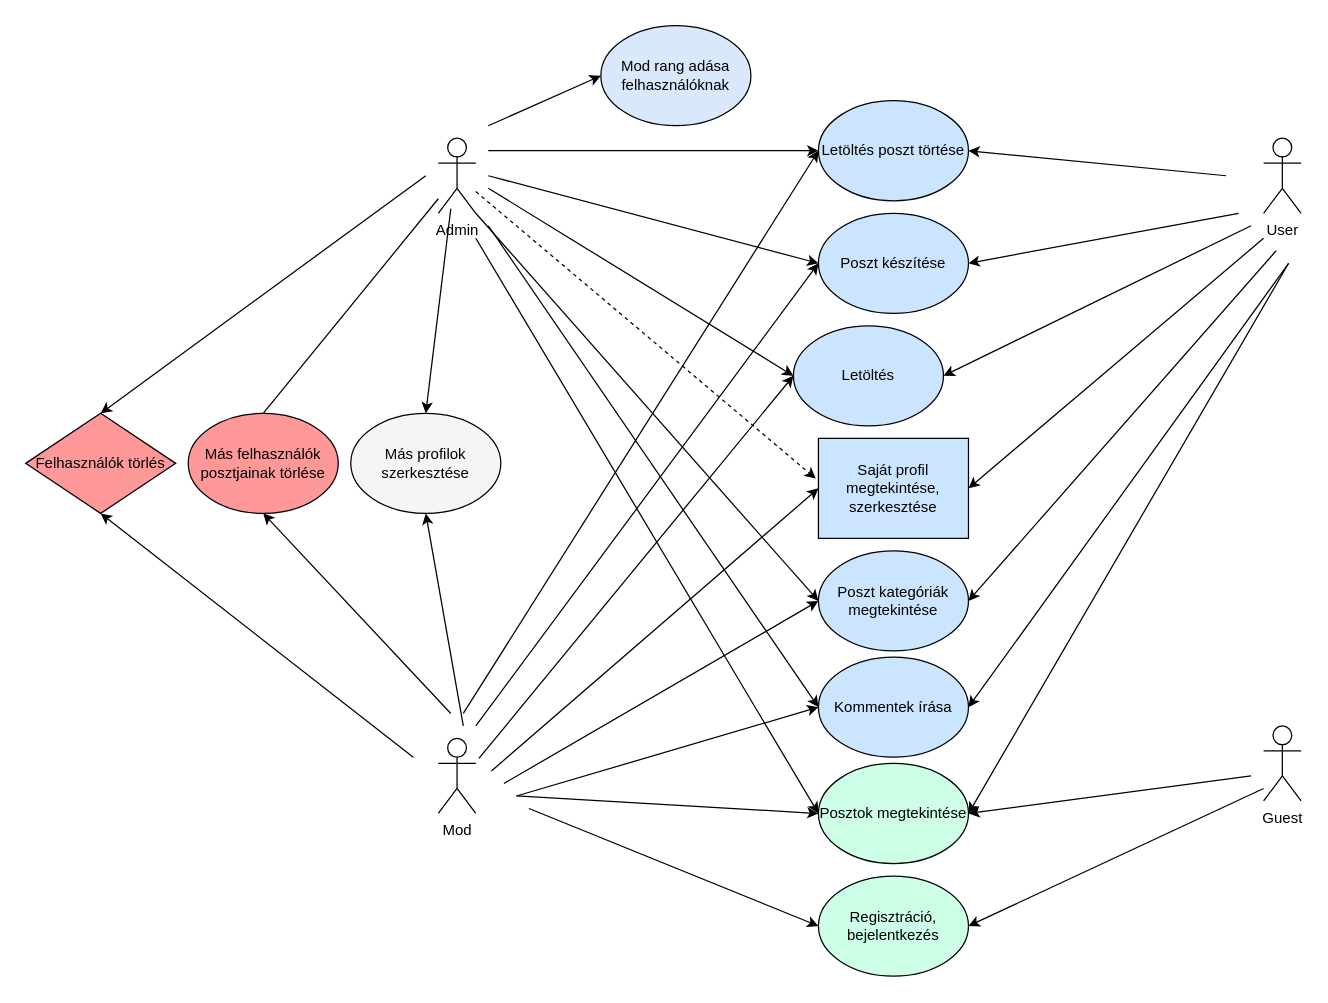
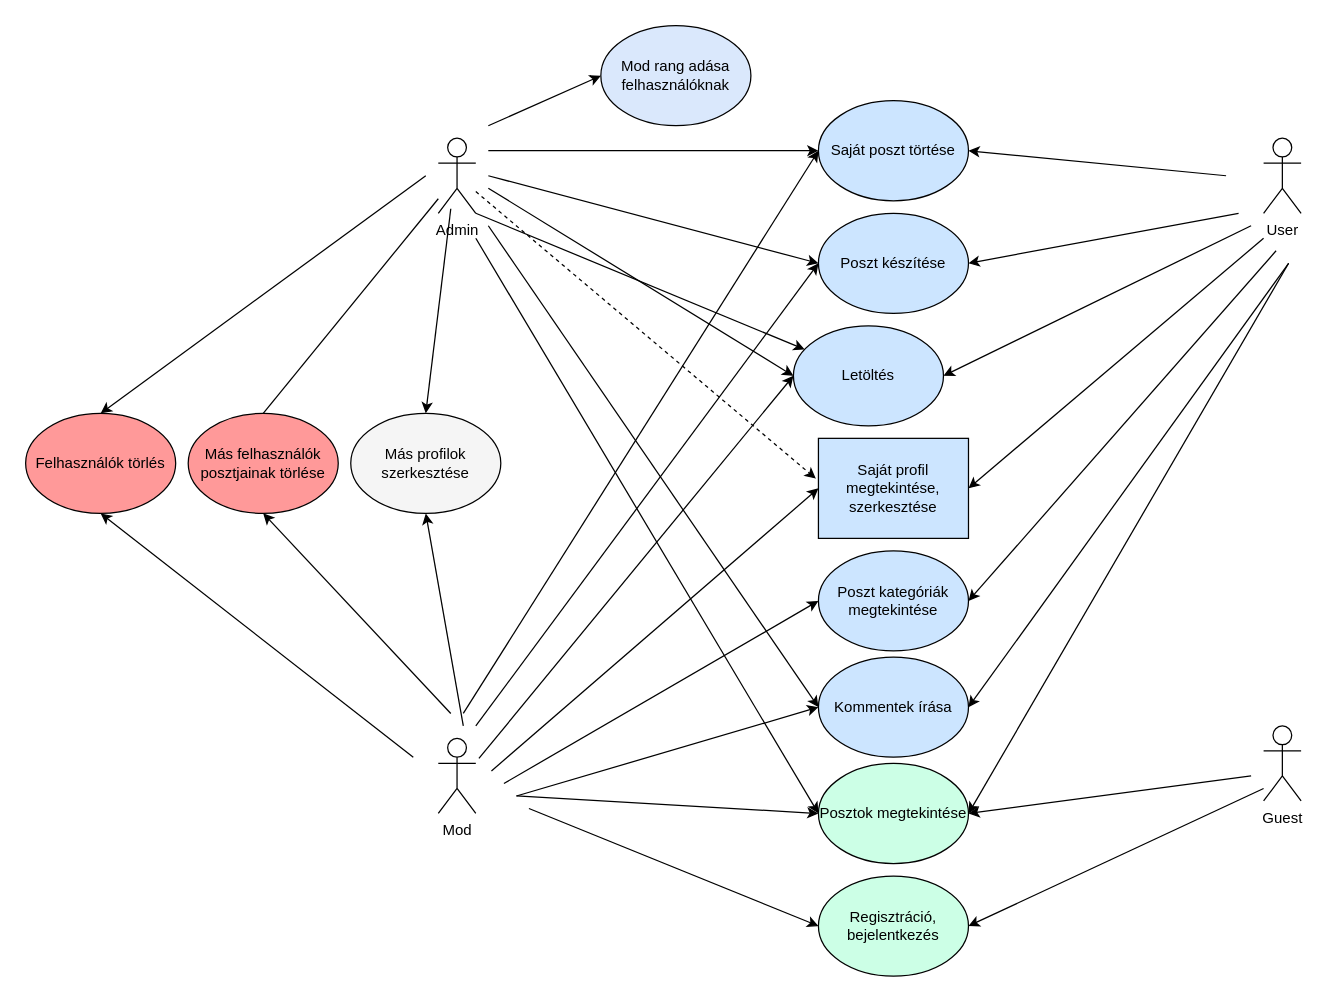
  <mxCell id="0" />
  <mxCell id="1" parent="0" />
  <mxCell id="2" value="Admin" style="shape=umlActor;verticalLabelPosition=bottom;verticalAlign=top;html=1;outlineConnect=0;" vertex="1" parent="1"><mxGeometry x="350" y="110" width="30" height="60" as="geometry" /></mxCell>
  <mxCell id="3" value="Mod" style="shape=umlActor;verticalLabelPosition=bottom;verticalAlign=top;html=1;outlineConnect=0;" vertex="1" parent="1"><mxGeometry x="350" y="590" width="30" height="60" as="geometry" /></mxCell>
  <mxCell id="4" value="User" style="shape=umlActor;verticalLabelPosition=bottom;verticalAlign=top;html=1;outlineConnect=0;" vertex="1" parent="1"><mxGeometry x="1010" y="110" width="30" height="60" as="geometry" /></mxCell>
  <mxCell id="5" value="Guest" style="shape=umlActor;verticalLabelPosition=bottom;verticalAlign=top;html=1;outlineConnect=0;" vertex="1" parent="1"><mxGeometry x="1010" y="580" width="30" height="60" as="geometry" /></mxCell>
  <mxCell id="6" value="Poszt készítése" style="ellipse;whiteSpace=wrap;html=1;fillColor=#CCE5FF;" vertex="1" parent="1"><mxGeometry x="654" y="170" width="120" height="80" as="geometry" /></mxCell>
  <mxCell id="7" value="Letöltés" style="ellipse;whiteSpace=wrap;html=1;fillColor=#CCE5FF;" vertex="1" parent="1"><mxGeometry x="634" y="260" width="120" height="80" as="geometry" /></mxCell>
  <mxCell id="8" value="Saját profil megtekintése,&lt;br&gt;szerkesztése" style="whiteSpace=wrap;html=1;fillColor=#CCE5FF;rounded=0;" vertex="1" parent="1"><mxGeometry x="654" y="350" width="120" height="80" as="geometry" /></mxCell>
  <mxCell id="9" value="Poszt kategóriák megtekintése" style="ellipse;whiteSpace=wrap;html=1;fillColor=#CCE5FF;" vertex="1" parent="1"><mxGeometry x="654" y="440" width="120" height="80" as="geometry" /></mxCell>
  <mxCell id="10" value="" style="endArrow=classic;html=1;rounded=0;entryX=0;entryY=0.5;entryDx=0;entryDy=0;" edge="1" parent="1" target="6"><mxGeometry width="50" height="50" relative="1" as="geometry"><mxPoint x="390" y="140" as="sourcePoint" /><mxPoint x="610" y="350" as="targetPoint" /></mxGeometry></mxCell>
  <mxCell id="11" value="" style="endArrow=classic;html=1;rounded=0;entryX=0;entryY=0.5;entryDx=0;entryDy=0;" edge="1" parent="1" target="6"><mxGeometry width="50" height="50" relative="1" as="geometry"><mxPoint x="380" y="580" as="sourcePoint" /><mxPoint x="550" y="390" as="targetPoint" /></mxGeometry></mxCell>
  <mxCell id="12" value="" style="endArrow=classic;html=1;rounded=0;entryX=0;entryY=0.5;entryDx=0;entryDy=0;exitX=0.75;exitY=0.1;exitDx=0;exitDy=0;exitPerimeter=0;" edge="1" parent="1" target="7"><mxGeometry width="50" height="50" relative="1" as="geometry"><mxPoint x="382.5" y="606" as="sourcePoint" /><mxPoint x="664" y="260" as="targetPoint" /></mxGeometry></mxCell>
  <mxCell id="13" value="" style="endArrow=classic;html=1;rounded=0;entryX=0;entryY=0.5;entryDx=0;entryDy=0;exitX=0.75;exitY=0.1;exitDx=0;exitDy=0;exitPerimeter=0;" edge="1" parent="1" target="8"><mxGeometry width="50" height="50" relative="1" as="geometry"><mxPoint x="392.5" y="616" as="sourcePoint" /><mxPoint x="664" y="360" as="targetPoint" /></mxGeometry></mxCell>
  <mxCell id="14" value="" style="endArrow=classic;html=1;rounded=0;entryX=0;entryY=0.5;entryDx=0;entryDy=0;exitX=0.75;exitY=0.1;exitDx=0;exitDy=0;exitPerimeter=0;" edge="1" parent="1" target="9"><mxGeometry width="50" height="50" relative="1" as="geometry"><mxPoint x="402.5" y="626" as="sourcePoint" /><mxPoint x="664" y="460" as="targetPoint" /></mxGeometry></mxCell>
  <mxCell id="15" value="" style="endArrow=classic;html=1;rounded=0;entryX=0;entryY=0.5;entryDx=0;entryDy=0;" edge="1" parent="1" target="7"><mxGeometry width="50" height="50" relative="1" as="geometry"><mxPoint x="390" y="150" as="sourcePoint" /><mxPoint x="664" y="260" as="targetPoint" /></mxGeometry></mxCell>
  <mxCell id="16" value="" style="endArrow=classic;html=1;rounded=0;entryX=-0.017;entryY=0.403;entryDx=0;entryDy=0;entryPerimeter=0;dashed=1;" edge="1" parent="1" source="2" target="8"><mxGeometry width="50" height="50" relative="1" as="geometry"><mxPoint x="400" y="165.709" as="sourcePoint" /><mxPoint x="650" y="450" as="targetPoint" /></mxGeometry></mxCell>
- <mxCell id="17" value="" style="endArrow=classic;html=1;rounded=0;entryX=0;entryY=0.5;entryDx=0;entryDy=0;exitX=1;exitY=1;exitDx=0;exitDy=0;exitPerimeter=0;" edge="1" parent="1" source="2" target="9"><mxGeometry width="50" height="50" relative="1" as="geometry"><mxPoint x="410" y="175.709" as="sourcePoint" /><mxPoint x="661.96" y="452.24" as="targetPoint" /></mxGeometry></mxCell>
+ <mxCell id="17" value="" style="endArrow=classic;html=1;rounded=0;exitX=1;exitY=1;exitDx=0;exitDy=0;exitPerimeter=0;" edge="1" parent="1" source="2" target="7"><mxGeometry width="50" height="50" relative="1" as="geometry"><mxPoint x="410" y="175.709" as="sourcePoint" /><mxPoint x="661.96" y="452.24" as="targetPoint" /></mxGeometry></mxCell>
  <mxCell id="18" value="" style="endArrow=classic;html=1;rounded=0;entryX=1;entryY=0.5;entryDx=0;entryDy=0;" edge="1" parent="1" target="6"><mxGeometry width="50" height="50" relative="1" as="geometry"><mxPoint x="990" y="170" as="sourcePoint" /><mxPoint x="900" y="190" as="targetPoint" /></mxGeometry></mxCell>
  <mxCell id="19" value="" style="endArrow=classic;html=1;rounded=0;entryX=1;entryY=0.5;entryDx=0;entryDy=0;" edge="1" parent="1" target="7"><mxGeometry width="50" height="50" relative="1" as="geometry"><mxPoint x="1000" y="180" as="sourcePoint" /><mxPoint x="784" y="260" as="targetPoint" /></mxGeometry></mxCell>
  <mxCell id="20" value="" style="endArrow=classic;html=1;rounded=0;entryX=1;entryY=0.5;entryDx=0;entryDy=0;" edge="1" parent="1" target="8"><mxGeometry width="50" height="50" relative="1" as="geometry"><mxPoint x="1010" y="190" as="sourcePoint" /><mxPoint x="780" y="450" as="targetPoint" /></mxGeometry></mxCell>
  <mxCell id="21" value="" style="endArrow=classic;html=1;rounded=0;entryX=1;entryY=0.5;entryDx=0;entryDy=0;" edge="1" parent="1" target="9"><mxGeometry width="50" height="50" relative="1" as="geometry"><mxPoint x="1020" y="200" as="sourcePoint" /><mxPoint x="790" y="460" as="targetPoint" /></mxGeometry></mxCell>
- <mxCell id="22" value="Letöltés poszt törtése" style="ellipse;whiteSpace=wrap;html=1;fillColor=#CCE5FF;" vertex="1" parent="1"><mxGeometry x="654" y="80" width="120" height="80" as="geometry" /></mxCell>
+ <mxCell id="22" value="Saját poszt törtése" style="ellipse;whiteSpace=wrap;html=1;fillColor=#CCE5FF;" vertex="1" parent="1"><mxGeometry x="654" y="80" width="120" height="80" as="geometry" /></mxCell>
  <mxCell id="23" value="" style="endArrow=classic;html=1;rounded=0;entryX=0;entryY=0.5;entryDx=0;entryDy=0;" edge="1" parent="1" target="22"><mxGeometry width="50" height="50" relative="1" as="geometry"><mxPoint x="390" y="120" as="sourcePoint" /><mxPoint x="664" y="260" as="targetPoint" /></mxGeometry></mxCell>
  <mxCell id="24" value="" style="endArrow=classic;html=1;rounded=0;entryX=1;entryY=0.5;entryDx=0;entryDy=0;" edge="1" parent="1" target="22"><mxGeometry width="50" height="50" relative="1" as="geometry"><mxPoint x="980" y="140" as="sourcePoint" /><mxPoint x="790" y="140" as="targetPoint" /></mxGeometry></mxCell>
  <mxCell id="25" value="" style="endArrow=classic;html=1;rounded=0;entryX=0;entryY=0.5;entryDx=0;entryDy=0;" edge="1" parent="1" target="22"><mxGeometry width="50" height="50" relative="1" as="geometry"><mxPoint x="370" y="570" as="sourcePoint" /><mxPoint x="664" y="260" as="targetPoint" /></mxGeometry></mxCell>
  <mxCell id="26" value="Mod rang adása felhasználóknak" style="ellipse;whiteSpace=wrap;html=1;fillColor=#dae8fc;" vertex="1" parent="1"><mxGeometry x="480" width="120" height="80" as="geometry" y="20" /></mxCell>
  <mxCell id="27" value="Posztok megtekintése" style="ellipse;whiteSpace=wrap;html=1;fillColor=#CCFFE6;" vertex="1" parent="1"><mxGeometry x="654" y="610" width="120" height="80" as="geometry" /></mxCell>
  <mxCell id="28" value="" style="endArrow=classic;html=1;rounded=0;entryX=0;entryY=0.5;entryDx=0;entryDy=0;" edge="1" parent="1" target="27"><mxGeometry width="50" height="50" relative="1" as="geometry"><mxPoint x="380" y="190" as="sourcePoint" /><mxPoint x="664" y="550" as="targetPoint" /></mxGeometry></mxCell>
  <mxCell id="29" value="" style="endArrow=classic;html=1;rounded=0;entryX=1;entryY=0.5;entryDx=0;entryDy=0;" edge="1" parent="1" target="27"><mxGeometry width="50" height="50" relative="1" as="geometry"><mxPoint x="1030" y="210" as="sourcePoint" /><mxPoint x="784" y="550" as="targetPoint" /></mxGeometry></mxCell>
  <mxCell id="30" value="" style="endArrow=classic;html=1;rounded=0;entryX=1;entryY=0.5;entryDx=0;entryDy=0;" edge="1" parent="1" target="27"><mxGeometry width="50" height="50" relative="1" as="geometry"><mxPoint x="1000" y="620" as="sourcePoint" /><mxPoint x="940" y="620" as="targetPoint" /></mxGeometry></mxCell>
  <mxCell id="31" value="" style="endArrow=classic;html=1;rounded=0;entryX=0;entryY=0.5;entryDx=0;entryDy=0;exitX=0.75;exitY=0.1;exitDx=0;exitDy=0;exitPerimeter=0;" edge="1" parent="1" target="27"><mxGeometry width="50" height="50" relative="1" as="geometry"><mxPoint x="412.5" y="636" as="sourcePoint" /><mxPoint x="664" y="480" as="targetPoint" /></mxGeometry></mxCell>
  <mxCell id="32" value="Regisztráció, bejelentkezés" style="ellipse;whiteSpace=wrap;html=1;fillColor=#CCFFE6;" vertex="1" parent="1"><mxGeometry x="654" y="700" width="120" height="80" as="geometry" /></mxCell>
  <mxCell id="33" value="" style="endArrow=classic;html=1;rounded=0;entryX=1;entryY=0.5;entryDx=0;entryDy=0;" edge="1" parent="1" target="32"><mxGeometry width="50" height="50" relative="1" as="geometry"><mxPoint x="1010" y="630" as="sourcePoint" /><mxPoint x="784" y="650" as="targetPoint" /></mxGeometry></mxCell>
  <mxCell id="34" value="" style="endArrow=classic;html=1;rounded=0;entryX=0;entryY=0.5;entryDx=0;entryDy=0;exitX=0.75;exitY=0.1;exitDx=0;exitDy=0;exitPerimeter=0;" edge="1" parent="1" target="32"><mxGeometry width="50" height="50" relative="1" as="geometry"><mxPoint x="422.5" y="646" as="sourcePoint" /><mxPoint x="664" y="650" as="targetPoint" /></mxGeometry></mxCell>
  <mxCell id="35" value="" style="endArrow=classic;html=1;rounded=0;entryX=0;entryY=0.5;entryDx=0;entryDy=0;" edge="1" parent="1" target="26"><mxGeometry width="50" height="50" relative="1" as="geometry"><mxPoint x="390" y="100" as="sourcePoint" /><mxPoint x="664" y="130" as="targetPoint" /></mxGeometry></mxCell>
  <mxCell id="36" value="Más felhasználók posztjainak törlése" style="ellipse;whiteSpace=wrap;html=1;fillColor=#FF9999;" vertex="1" parent="1"><mxGeometry x="150" y="330" width="120" height="80" as="geometry" /></mxCell>
  <mxCell id="37" value="" style="endArrow=none;html=1;rounded=0;entryX=0.5;entryY=0;entryDx=0;entryDy=0;" edge="1" parent="1" source="2" target="36"><mxGeometry width="50" height="50" relative="1" as="geometry"><mxPoint x="370" y="370" as="sourcePoint" /><mxPoint x="420" y="320" as="targetPoint" /></mxGeometry></mxCell>
  <mxCell id="38" value="" style="endArrow=classic;html=1;rounded=0;entryX=0.5;entryY=1;entryDx=0;entryDy=0;" edge="1" parent="1" target="36"><mxGeometry width="50" height="50" relative="1" as="geometry"><mxPoint x="360" y="570" as="sourcePoint" /><mxPoint x="380" y="430" as="targetPoint" /></mxGeometry></mxCell>
  <mxCell id="39" value="Más profilok szerkesztése" style="ellipse;whiteSpace=wrap;html=1;fillColor=#f5f5f5;" vertex="1" parent="1"><mxGeometry x="280" y="330" width="120" height="80" as="geometry" /></mxCell>
  <mxCell id="40" value="" style="endArrow=classic;html=1;rounded=0;entryX=0.5;entryY=1;entryDx=0;entryDy=0;" edge="1" parent="1" target="39"><mxGeometry width="50" height="50" relative="1" as="geometry"><mxPoint x="370" y="580" as="sourcePoint" /><mxPoint x="210" y="410" as="targetPoint" /></mxGeometry></mxCell>
  <mxCell id="41" value="" style="endArrow=classic;html=1;rounded=0;entryX=0.5;entryY=0;entryDx=0;entryDy=0;" edge="1" parent="1" target="39"><mxGeometry width="50" height="50" relative="1" as="geometry"><mxPoint x="360" y="166.364" as="sourcePoint" /><mxPoint x="210" y="330" as="targetPoint" /></mxGeometry></mxCell>
- <mxCell id="42" value="Felhasználók törlés" style="rhombus;whiteSpace=wrap;html=1;fillColor=#FF9999;" vertex="1" parent="1"><mxGeometry x="20" y="330" width="120" height="80" as="geometry" /></mxCell>
+ <mxCell id="42" value="Felhasználók törlés" style="ellipse;whiteSpace=wrap;html=1;fillColor=#FF9999;" vertex="1" parent="1"><mxGeometry x="20" y="330" width="120" height="80" as="geometry" /></mxCell>
  <mxCell id="43" value="" style="endArrow=classic;html=1;rounded=0;entryX=0.5;entryY=1;entryDx=0;entryDy=0;" edge="1" parent="1" target="42"><mxGeometry width="50" height="50" relative="1" as="geometry"><mxPoint x="330" y="605" as="sourcePoint" /><mxPoint x="180" y="445" as="targetPoint" /></mxGeometry></mxCell>
  <mxCell id="44" value="" style="endArrow=classic;html=1;rounded=0;entryX=0.5;entryY=0;entryDx=0;entryDy=0;" edge="1" parent="1" target="42"><mxGeometry width="50" height="50" relative="1" as="geometry"><mxPoint x="340" y="140" as="sourcePoint" /><mxPoint x="170" y="301.61" as="targetPoint" /></mxGeometry></mxCell>
  <mxCell id="45" value="Kommentek írása" style="ellipse;whiteSpace=wrap;html=1;fillColor=#CCE5FF;" vertex="1" parent="1"><mxGeometry x="654" y="525" width="120" height="80" as="geometry" /></mxCell>
  <mxCell id="46" value="" style="endArrow=classic;html=1;rounded=0;entryX=0;entryY=0.5;entryDx=0;entryDy=0;exitX=1;exitY=1;exitDx=0;exitDy=0;exitPerimeter=0;" edge="1" parent="1" target="45"><mxGeometry width="50" height="50" relative="1" as="geometry"><mxPoint x="390" y="180" as="sourcePoint" /><mxPoint x="664" y="490" as="targetPoint" /></mxGeometry></mxCell>
  <mxCell id="47" value="" style="endArrow=classic;html=1;rounded=0;entryX=1;entryY=0.5;entryDx=0;entryDy=0;" edge="1" parent="1" target="45"><mxGeometry width="50" height="50" relative="1" as="geometry"><mxPoint x="1030" y="210" as="sourcePoint" /><mxPoint x="784" y="490" as="targetPoint" /></mxGeometry></mxCell>
  <mxCell id="48" value="" style="endArrow=classic;html=1;rounded=0;entryX=0;entryY=0.5;entryDx=0;entryDy=0;exitX=0.75;exitY=0.1;exitDx=0;exitDy=0;exitPerimeter=0;" edge="1" parent="1" target="45"><mxGeometry width="50" height="50" relative="1" as="geometry"><mxPoint x="412.5" y="636" as="sourcePoint" /><mxPoint x="664" y="490" as="targetPoint" /></mxGeometry></mxCell>
